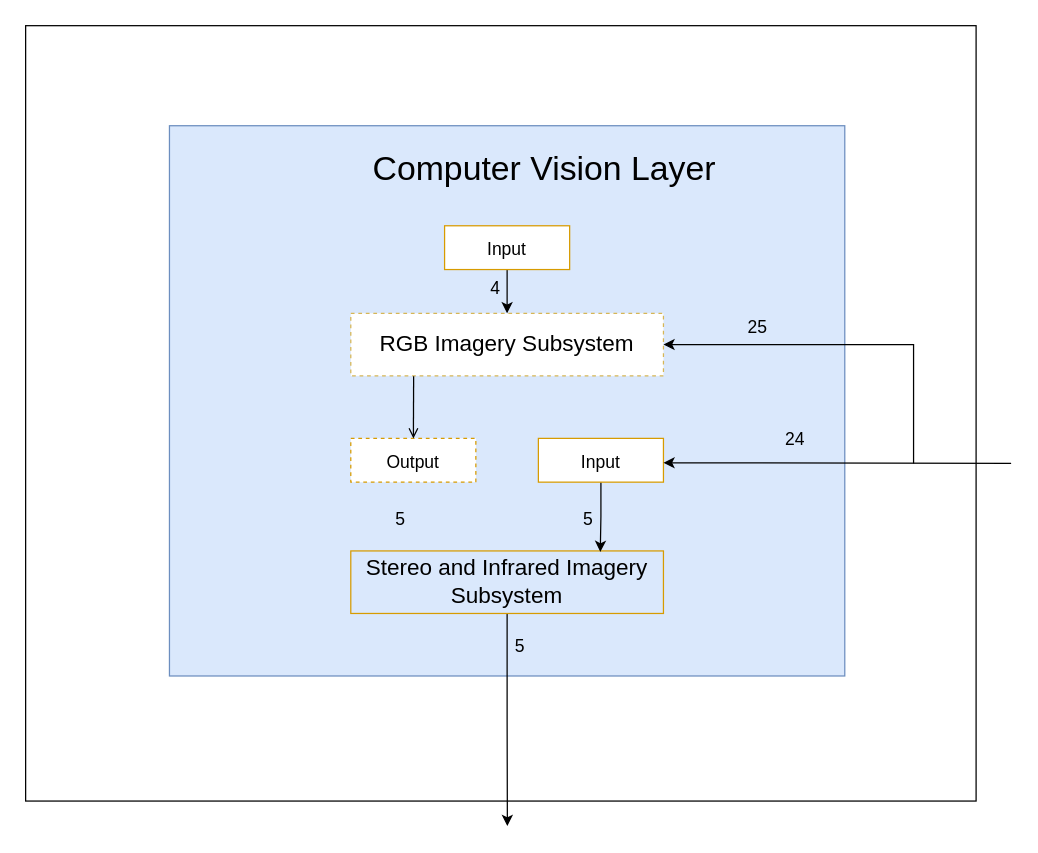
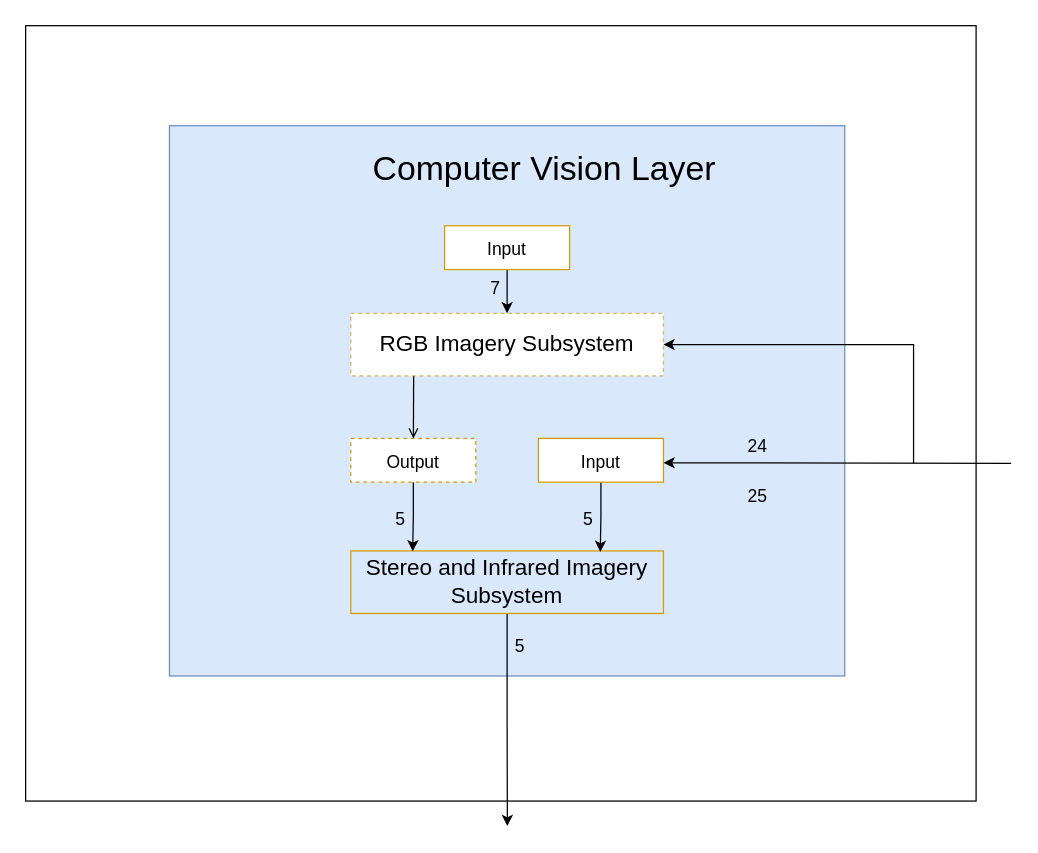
  <mxCell id="0" />
  <mxCell id="1" parent="0" />
  <mxCell id="2" value="" style="rounded=0;whiteSpace=wrap;html=1;fontSize=14;" parent="1" vertex="1"><mxGeometry x="20" y="20" width="760" height="620" as="geometry" /></mxCell>
  <mxCell id="3" value="" style="rounded=0;whiteSpace=wrap;html=1;fillColor=#dae8fc;strokeColor=#6c8ebf;" parent="1" vertex="1"><mxGeometry x="135" y="100" width="540" height="440" as="geometry" /></mxCell>
  <mxCell id="4" value="Computer Vision Layer" style="text;html=1;strokeColor=none;fillColor=none;align=center;verticalAlign=middle;whiteSpace=wrap;rounded=0;fontSize=27;" parent="1" vertex="1"><mxGeometry x="285" y="105" width="300" height="60" as="geometry" /></mxCell>
  <mxCell id="5" value="RGB Imagery Subsystem" style="rounded=0;whiteSpace=wrap;html=1;fontSize=18;fillColor=#FFFFFF;strokeColor=#d6b656;dashed=1;" parent="1" vertex="1"><mxGeometry x="280" y="250" width="250" height="50" as="geometry" /></mxCell>
  <mxCell id="6" style="edgeStyle=orthogonalEdgeStyle;rounded=0;orthogonalLoop=1;jettySize=auto;html=1;exitX=0.5;exitY=1;exitDx=0;exitDy=0;" edge="1" parent="1" source="7"><mxGeometry relative="1" as="geometry"><mxPoint x="405.2" y="660" as="targetPoint" /></mxGeometry></mxCell>
  <mxCell id="7" value="Stereo and Infrared Imagery Subsystem" style="rounded=0;whiteSpace=wrap;html=1;fontSize=18;fillColor=#dae8fc;strokeColor=#d79b00;" parent="1" vertex="1"><mxGeometry x="280" y="440" width="250" height="50" as="geometry" /></mxCell>
+ <mxCell id="8" style="edgeStyle=orthogonalEdgeStyle;rounded=0;orthogonalLoop=1;jettySize=auto;html=1;entryX=0.198;entryY=0.006;entryDx=0;entryDy=0;entryPerimeter=0;fontSize=14;" parent="1" source="9" target="7" edge="1"><mxGeometry relative="1" as="geometry" /></mxCell>
  <mxCell id="9" value="&lt;font style=&quot;font-size: 14px&quot;&gt;Output&lt;/font&gt;" style="rounded=0;whiteSpace=wrap;html=1;fontSize=18;fillColor=#FFFFFF;strokeColor=#d79b00;dashed=1;" parent="1" vertex="1"><mxGeometry x="280" y="350" width="100" height="35" as="geometry" /></mxCell>
  <mxCell id="10" style="edgeStyle=orthogonalEdgeStyle;rounded=0;orthogonalLoop=1;jettySize=auto;html=1;exitX=0.5;exitY=1;exitDx=0;exitDy=0;entryX=0.5;entryY=0;entryDx=0;entryDy=0;fontSize=14;" parent="1" source="11" target="5" edge="1"><mxGeometry relative="1" as="geometry" /></mxCell>
  <mxCell id="11" value="&lt;span style=&quot;font-size: 14px&quot;&gt;Input&lt;br&gt;&lt;/span&gt;" style="rounded=0;whiteSpace=wrap;html=1;fontSize=18;fillColor=#FFFFFF;strokeColor=#d79b00;" parent="1" vertex="1"><mxGeometry x="355" y="180" width="100" height="35" as="geometry" /></mxCell>
  <mxCell id="12" style="edgeStyle=orthogonalEdgeStyle;rounded=0;orthogonalLoop=1;jettySize=auto;html=1;entryX=0.798;entryY=0.017;entryDx=0;entryDy=0;entryPerimeter=0;fontSize=14;" parent="1" source="13" target="7" edge="1"><mxGeometry relative="1" as="geometry" /></mxCell>
  <mxCell id="13" value="&lt;span style=&quot;font-size: 14px&quot;&gt;Input&lt;br&gt;&lt;/span&gt;" style="rounded=0;whiteSpace=wrap;html=1;fontSize=18;fillColor=#FFFFFF;strokeColor=#d79b00;" parent="1" vertex="1"><mxGeometry x="430" y="350" width="100" height="35" as="geometry" /></mxCell>
  <mxCell id="14" value="" style="endArrow=open;html=1;rounded=0;fontSize=14;exitX=0.201;exitY=1.006;exitDx=0;exitDy=0;exitPerimeter=0;" parent="1" source="5" target="9" edge="1"><mxGeometry width="50" height="50" relative="1" as="geometry"><mxPoint x="380" y="300" as="sourcePoint" /><mxPoint x="430" y="250" as="targetPoint" /></mxGeometry></mxCell>
  <mxCell id="15" value="5" style="text;html=1;strokeColor=none;fillColor=none;align=center;verticalAlign=middle;whiteSpace=wrap;rounded=0;fontSize=14;" parent="1" vertex="1"><mxGeometry x="440" y="400" width="60" height="30" as="geometry" /></mxCell>
- <mxCell id="16" value="4" style="text;html=1;strokeColor=none;fillColor=none;align=center;verticalAlign=middle;whiteSpace=wrap;rounded=0;fontSize=14;" parent="1" vertex="1"><mxGeometry x="366" y="215" width="60" height="30" as="geometry" /></mxCell>
+ <mxCell id="16" value="7" style="text;html=1;strokeColor=none;fillColor=none;align=center;verticalAlign=middle;whiteSpace=wrap;rounded=0;fontSize=14;" parent="1" vertex="1"><mxGeometry x="366" y="215" width="60" height="30" as="geometry" /></mxCell>
  <mxCell id="17" value="5" style="text;html=1;strokeColor=none;fillColor=none;align=center;verticalAlign=middle;whiteSpace=wrap;rounded=0;fontSize=14;" parent="1" vertex="1"><mxGeometry x="290" y="400" width="60" height="30" as="geometry" /></mxCell>
- <mxCell id="18" value="&lt;font style=&quot;font-size: 14px&quot;&gt;24&lt;br&gt;&lt;/font&gt;" style="text;html=1;align=center;verticalAlign=middle;resizable=0;points=[];autosize=1;strokeColor=none;fillColor=none;fontSize=18;" vertex="1" parent="1"><mxGeometry x="620" y="335" width="30" height="30" as="geometry" /></mxCell>
+ <mxCell id="18" value="&lt;font style=&quot;font-size: 14px&quot;&gt;24&lt;br&gt;&lt;/font&gt;" style="text;html=1;align=center;verticalAlign=middle;resizable=0;points=[];autosize=1;strokeColor=none;fillColor=none;fontSize=18;" vertex="1" parent="1"><mxGeometry x="590" y="340" width="30" height="30" as="geometry" /></mxCell>
  <mxCell id="19" value="&lt;font style=&quot;font-size: 14px&quot;&gt;5&lt;br&gt;&lt;/font&gt;" style="text;html=1;align=center;verticalAlign=middle;resizable=0;points=[];autosize=1;strokeColor=none;fillColor=none;fontSize=18;" vertex="1" parent="1"><mxGeometry x="405" y="500" width="20" height="30" as="geometry" /></mxCell>
  <mxCell id="20" value="" style="endArrow=classic;html=1;rounded=0;entryX=1;entryY=0.5;entryDx=0;entryDy=0;" edge="1" parent="1" target="5"><mxGeometry width="50" height="50" relative="1" as="geometry"><mxPoint x="730" y="370" as="sourcePoint" /><mxPoint x="450" y="300" as="targetPoint" /><Array as="points"><mxPoint x="730" y="275" /></Array></mxGeometry></mxCell>
  <mxCell id="21" value="" style="endArrow=classic;html=1;rounded=0;entryX=1;entryY=0.5;entryDx=0;entryDy=0;" edge="1" parent="1"><mxGeometry width="50" height="50" relative="1" as="geometry"><mxPoint x="808" y="370" as="sourcePoint" /><mxPoint x="530" y="369.5" as="targetPoint" /></mxGeometry></mxCell>
- <mxCell id="22" value="&lt;font style=&quot;font-size: 14px&quot;&gt;25&lt;br&gt;&lt;/font&gt;" style="text;html=1;align=center;verticalAlign=middle;resizable=0;points=[];autosize=1;strokeColor=none;fillColor=none;fontSize=18;" vertex="1" parent="1"><mxGeometry x="590" y="245" width="30" height="30" as="geometry" /></mxCell>
+ <mxCell id="22" value="&lt;font style=&quot;font-size: 14px&quot;&gt;25&lt;br&gt;&lt;/font&gt;" style="text;html=1;align=center;verticalAlign=middle;resizable=0;points=[];autosize=1;strokeColor=none;fillColor=none;fontSize=18;" vertex="1" parent="1"><mxGeometry x="590" y="380" width="30" height="30" as="geometry" /></mxCell>
